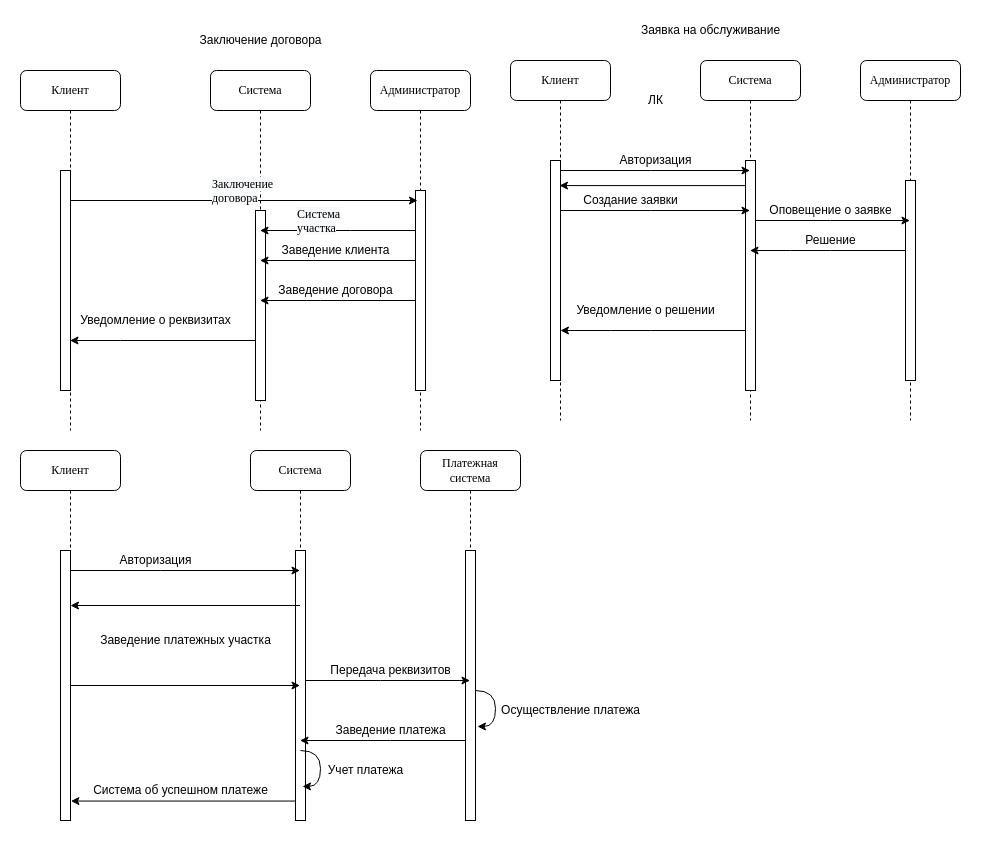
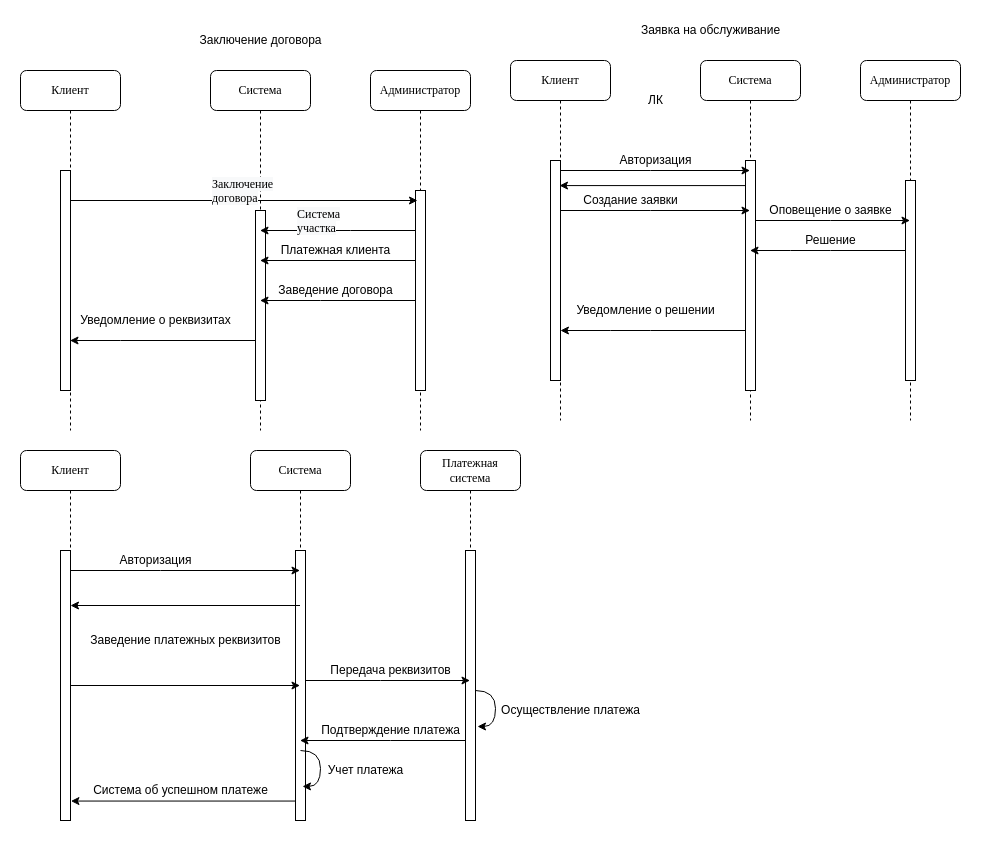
  <mxCell id="0" />
  <mxCell id="1" parent="0" />
  <mxCell id="2" value="Система" style="shape=umlLifeline;perimeter=lifelinePerimeter;whiteSpace=wrap;html=1;container=1;collapsible=0;recursiveResize=0;outlineConnect=0;rounded=1;shadow=0;comic=0;labelBackgroundColor=none;strokeWidth=1;fontFamily=Verdana;fontSize=12;align=center;" parent="1" vertex="1"><mxGeometry x="210" y="70" width="100" height="360" as="geometry" /></mxCell>
  <mxCell id="3" value="" style="html=1;points=[];perimeter=orthogonalPerimeter;rounded=0;shadow=0;comic=0;labelBackgroundColor=none;strokeWidth=1;fontFamily=Verdana;fontSize=12;align=center;" parent="2" vertex="1"><mxGeometry x="45" y="140" width="10" height="190" as="geometry" /></mxCell>
  <mxCell id="4" value="Администратор" style="shape=umlLifeline;perimeter=lifelinePerimeter;whiteSpace=wrap;html=1;container=1;collapsible=0;recursiveResize=0;outlineConnect=0;rounded=1;shadow=0;comic=0;labelBackgroundColor=none;strokeWidth=1;fontFamily=Verdana;fontSize=12;align=center;" parent="1" vertex="1"><mxGeometry x="370" y="70" width="100" height="360" as="geometry" /></mxCell>
  <mxCell id="5" value="" style="html=1;points=[];perimeter=orthogonalPerimeter;rounded=0;shadow=0;comic=0;labelBackgroundColor=none;strokeWidth=1;fontFamily=Verdana;fontSize=12;align=center;" parent="4" vertex="1"><mxGeometry x="45" y="120" width="10" height="200" as="geometry" /></mxCell>
  <mxCell id="6" value="Клиент" style="shape=umlLifeline;perimeter=lifelinePerimeter;whiteSpace=wrap;html=1;container=1;collapsible=0;recursiveResize=0;outlineConnect=0;rounded=1;shadow=0;comic=0;labelBackgroundColor=none;strokeWidth=1;fontFamily=Verdana;fontSize=12;align=center;" parent="1" vertex="1"><mxGeometry x="20" y="70" width="100" height="360" as="geometry" /></mxCell>
  <mxCell id="7" value="" style="html=1;points=[];perimeter=orthogonalPerimeter;rounded=0;shadow=0;comic=0;labelBackgroundColor=none;strokeWidth=1;fontFamily=Verdana;fontSize=12;align=center;" parent="6" vertex="1"><mxGeometry x="40" y="100" width="10" height="220" as="geometry" /></mxCell>
  <mxCell id="8" value="" style="edgeStyle=none;rounded=0;orthogonalLoop=1;jettySize=auto;html=1;entryX=0.2;entryY=0.05;entryDx=0;entryDy=0;entryPerimeter=0;" parent="1" source="7" target="5" edge="1"><mxGeometry relative="1" as="geometry" /></mxCell>
  <mxCell id="9" value="&lt;span style=&quot;color: rgb(0 , 0 , 0) ; font-family: &amp;#34;verdana&amp;#34; ; font-size: 12px ; font-style: normal ; font-weight: normal ; letter-spacing: normal ; text-align: center ; text-indent: 0px ; text-transform: none ; word-spacing: 0px ; background-color: rgb(248 , 249 , 250) ; text-decoration: none ; display: inline ; float: none&quot;&gt;Заключение договора&lt;/span&gt;" style="text;whiteSpace=wrap;html=1;" parent="1" vertex="1"><mxGeometry x="210" y="170" width="80" height="30" as="geometry" /></mxCell>
  <mxCell id="10" style="edgeStyle=none;rounded=0;orthogonalLoop=1;jettySize=auto;html=1;" parent="1" source="5" target="2" edge="1"><mxGeometry relative="1" as="geometry"><Array as="points"><mxPoint x="350" y="230" /></Array></mxGeometry></mxCell>
  <mxCell id="11" value="&lt;span style=&quot;color: rgb(0 , 0 , 0) ; font-family: &amp;#34;verdana&amp;#34; ; font-size: 12px ; font-style: normal ; font-weight: normal ; letter-spacing: normal ; text-align: center ; text-indent: 0px ; text-transform: none ; word-spacing: 0px ; background-color: rgb(248 , 249 , 250) ; text-decoration: none ; display: inline ; float: none&quot;&gt;Система участка&lt;/span&gt;" style="text;whiteSpace=wrap;html=1;" parent="1" vertex="1"><mxGeometry x="295" y="200" width="80" height="30" as="geometry" /></mxCell>
  <mxCell id="12" style="edgeStyle=none;rounded=0;orthogonalLoop=1;jettySize=auto;html=1;" parent="1" edge="1"><mxGeometry relative="1" as="geometry"><mxPoint x="415" y="260" as="sourcePoint" /><mxPoint x="259.5" y="260" as="targetPoint" /></mxGeometry></mxCell>
- <mxCell id="13" value="Заведение клиента" style="text;html=1;align=center;verticalAlign=middle;resizable=0;points=[];autosize=1;" parent="1" vertex="1"><mxGeometry x="270" y="240" width="130" height="20" as="geometry" /></mxCell>
+ <mxCell id="13" value="Платежная клиента" style="text;html=1;align=center;verticalAlign=middle;resizable=0;points=[];autosize=1;" parent="1" vertex="1"><mxGeometry x="270" y="240" width="130" height="20" as="geometry" /></mxCell>
  <mxCell id="14" style="edgeStyle=none;rounded=0;orthogonalLoop=1;jettySize=auto;html=1;" parent="1" source="5" target="2" edge="1"><mxGeometry relative="1" as="geometry"><Array as="points"><mxPoint x="320" y="300" /></Array></mxGeometry></mxCell>
  <mxCell id="15" value="Заведение договора" style="text;html=1;align=center;verticalAlign=middle;resizable=0;points=[];autosize=1;" parent="1" vertex="1"><mxGeometry x="270" y="280" width="130" height="20" as="geometry" /></mxCell>
  <mxCell id="16" style="edgeStyle=none;rounded=0;orthogonalLoop=1;jettySize=auto;html=1;" parent="1" source="3" target="6" edge="1"><mxGeometry relative="1" as="geometry"><Array as="points"><mxPoint x="120" y="340" /></Array></mxGeometry></mxCell>
  <mxCell id="17" value="Уведомление о реквизитах" style="text;html=1;align=center;verticalAlign=middle;resizable=0;points=[];autosize=1;" parent="1" vertex="1"><mxGeometry x="70" y="310" width="170" height="20" as="geometry" /></mxCell>
  <mxCell id="18" value="Система" style="shape=umlLifeline;perimeter=lifelinePerimeter;whiteSpace=wrap;html=1;container=1;collapsible=0;recursiveResize=0;outlineConnect=0;rounded=1;shadow=0;comic=0;labelBackgroundColor=none;strokeWidth=1;fontFamily=Verdana;fontSize=12;align=center;" parent="1" vertex="1"><mxGeometry x="250" y="450" width="100" height="370" as="geometry" /></mxCell>
  <mxCell id="19" value="" style="html=1;points=[];perimeter=orthogonalPerimeter;rounded=0;shadow=0;comic=0;labelBackgroundColor=none;strokeWidth=1;fontFamily=Verdana;fontSize=12;align=center;" parent="18" vertex="1"><mxGeometry x="45" y="100" width="10" height="270" as="geometry" /></mxCell>
  <mxCell id="20" value="Клиент" style="shape=umlLifeline;perimeter=lifelinePerimeter;whiteSpace=wrap;html=1;container=1;collapsible=0;recursiveResize=0;outlineConnect=0;rounded=1;shadow=0;comic=0;labelBackgroundColor=none;strokeWidth=1;fontFamily=Verdana;fontSize=12;align=center;" parent="1" vertex="1"><mxGeometry x="20" y="450" width="100" height="370" as="geometry" /></mxCell>
  <mxCell id="21" value="" style="html=1;points=[];perimeter=orthogonalPerimeter;rounded=0;shadow=0;comic=0;labelBackgroundColor=none;strokeWidth=1;fontFamily=Verdana;fontSize=12;align=center;" parent="20" vertex="1"><mxGeometry x="40" y="100" width="10" height="270" as="geometry" /></mxCell>
  <mxCell id="22" value="Заключение договора" style="text;html=1;align=center;verticalAlign=middle;resizable=0;points=[];autosize=1;" parent="1" vertex="1"><mxGeometry x="190" y="30" width="140" height="20" as="geometry" /></mxCell>
  <mxCell id="23" style="edgeStyle=none;rounded=0;orthogonalLoop=1;jettySize=auto;html=1;" parent="1" source="21" target="18" edge="1"><mxGeometry relative="1" as="geometry"><Array as="points"><mxPoint x="160" y="570" /></Array></mxGeometry></mxCell>
  <mxCell id="24" value="Авторизация" style="text;html=1;align=center;verticalAlign=middle;resizable=0;points=[];autosize=1;" parent="1" vertex="1"><mxGeometry x="110" y="550" width="90" height="20" as="geometry" /></mxCell>
  <mxCell id="25" style="edgeStyle=none;rounded=0;orthogonalLoop=1;jettySize=auto;html=1;" parent="1" source="18" edge="1"><mxGeometry relative="1" as="geometry"><mxPoint x="255.5" y="605" as="sourcePoint" /><mxPoint x="70" y="605" as="targetPoint" /></mxGeometry></mxCell>
  <mxCell id="26" style="edgeStyle=none;rounded=0;orthogonalLoop=1;jettySize=auto;html=1;" parent="1" source="21" target="18" edge="1"><mxGeometry relative="1" as="geometry" /></mxCell>
- <mxCell id="27" value="Заведение платежных участка" style="text;html=1;align=center;verticalAlign=middle;resizable=0;points=[];autosize=1;" parent="1" vertex="1"><mxGeometry x="80" y="630" width="210" height="20" as="geometry" /></mxCell>
+ <mxCell id="27" value="Заведение платежных реквизитов" style="text;html=1;align=center;verticalAlign=middle;resizable=0;points=[];autosize=1;" parent="1" vertex="1"><mxGeometry x="80" y="630" width="210" height="20" as="geometry" /></mxCell>
  <mxCell id="28" value="Платежная система" style="shape=umlLifeline;perimeter=lifelinePerimeter;whiteSpace=wrap;html=1;container=1;collapsible=0;recursiveResize=0;outlineConnect=0;rounded=1;shadow=0;comic=0;labelBackgroundColor=none;strokeWidth=1;fontFamily=Verdana;fontSize=12;align=center;" parent="1" vertex="1"><mxGeometry x="420" y="450" width="100" height="370" as="geometry" /></mxCell>
  <mxCell id="29" value="" style="html=1;points=[];perimeter=orthogonalPerimeter;rounded=0;shadow=0;comic=0;labelBackgroundColor=none;strokeWidth=1;fontFamily=Verdana;fontSize=12;align=center;" parent="28" vertex="1"><mxGeometry x="45" y="100" width="10" height="270" as="geometry" /></mxCell>
  <mxCell id="30" style="edgeStyle=orthogonalEdgeStyle;curved=1;rounded=0;orthogonalLoop=1;jettySize=auto;html=1;" parent="28" source="29" edge="1"><mxGeometry relative="1" as="geometry"><mxPoint x="57" y="276" as="targetPoint" /><Array as="points"><mxPoint x="75" y="240" /><mxPoint x="75" y="276" /></Array></mxGeometry></mxCell>
  <mxCell id="31" style="edgeStyle=none;rounded=0;orthogonalLoop=1;jettySize=auto;html=1;" parent="1" source="19" target="28" edge="1"><mxGeometry relative="1" as="geometry"><Array as="points"><mxPoint x="380" y="680" /></Array></mxGeometry></mxCell>
  <mxCell id="32" value="Передача реквизитов" style="text;html=1;align=center;verticalAlign=middle;resizable=0;points=[];autosize=1;" parent="1" vertex="1"><mxGeometry x="320" y="660" width="140" height="20" as="geometry" /></mxCell>
  <mxCell id="33" value="Осуществление платежа" style="text;html=1;align=center;verticalAlign=middle;resizable=0;points=[];autosize=1;" parent="1" vertex="1"><mxGeometry x="490" y="700" width="160" height="20" as="geometry" /></mxCell>
  <mxCell id="34" style="rounded=0;orthogonalLoop=1;jettySize=auto;html=1;" parent="1" source="29" target="18" edge="1"><mxGeometry relative="1" as="geometry"><Array as="points"><mxPoint x="390" y="740" /></Array></mxGeometry></mxCell>
- <mxCell id="35" value="Заведение платежа" style="text;html=1;align=center;verticalAlign=middle;resizable=0;points=[];autosize=1;" parent="1" vertex="1"><mxGeometry x="310" y="720" width="160" height="20" as="geometry" /></mxCell>
+ <mxCell id="35" value="Подтверждение платежа" style="text;html=1;align=center;verticalAlign=middle;resizable=0;points=[];autosize=1;" parent="1" vertex="1"><mxGeometry x="310" y="720" width="160" height="20" as="geometry" /></mxCell>
  <mxCell id="36" style="edgeStyle=orthogonalEdgeStyle;curved=1;rounded=0;orthogonalLoop=1;jettySize=auto;html=1;entryX=1.2;entryY=0.765;entryDx=0;entryDy=0;entryPerimeter=0;" parent="1" edge="1"><mxGeometry relative="1" as="geometry"><mxPoint x="302" y="785.92" as="targetPoint" /><mxPoint x="300" y="749.999" as="sourcePoint" /><Array as="points"><mxPoint x="320" y="749.97" /><mxPoint x="320" y="785.97" /></Array></mxGeometry></mxCell>
  <mxCell id="37" value="Учет платежа" style="text;html=1;align=center;verticalAlign=middle;resizable=0;points=[];autosize=1;" parent="1" vertex="1"><mxGeometry x="320" y="760" width="90" height="20" as="geometry" /></mxCell>
  <mxCell id="38" style="edgeStyle=none;rounded=0;orthogonalLoop=1;jettySize=auto;html=1;entryX=1.043;entryY=0.928;entryDx=0;entryDy=0;entryPerimeter=0;" parent="1" source="19" target="21" edge="1"><mxGeometry relative="1" as="geometry" /></mxCell>
  <mxCell id="39" value="Система об успешном платеже" style="text;html=1;align=center;verticalAlign=middle;resizable=0;points=[];autosize=1;" parent="1" vertex="1"><mxGeometry x="70" y="780" width="220" height="20" as="geometry" /></mxCell>
  <mxCell id="40" value="Система" style="shape=umlLifeline;perimeter=lifelinePerimeter;whiteSpace=wrap;html=1;container=1;collapsible=0;recursiveResize=0;outlineConnect=0;rounded=1;shadow=0;comic=0;labelBackgroundColor=none;strokeWidth=1;fontFamily=Verdana;fontSize=12;align=center;" parent="1" vertex="1"><mxGeometry x="700" y="60" width="100" height="360" as="geometry" /></mxCell>
  <mxCell id="41" value="" style="html=1;points=[];perimeter=orthogonalPerimeter;rounded=0;shadow=0;comic=0;labelBackgroundColor=none;strokeWidth=1;fontFamily=Verdana;fontSize=12;align=center;" parent="40" vertex="1"><mxGeometry x="45" y="100" width="10" height="230" as="geometry" /></mxCell>
  <mxCell id="42" value="Администратор" style="shape=umlLifeline;perimeter=lifelinePerimeter;whiteSpace=wrap;html=1;container=1;collapsible=0;recursiveResize=0;outlineConnect=0;rounded=1;shadow=0;comic=0;labelBackgroundColor=none;strokeWidth=1;fontFamily=Verdana;fontSize=12;align=center;" parent="1" vertex="1"><mxGeometry x="860" y="60" width="100" height="360" as="geometry" /></mxCell>
  <mxCell id="43" value="" style="html=1;points=[];perimeter=orthogonalPerimeter;rounded=0;shadow=0;comic=0;labelBackgroundColor=none;strokeWidth=1;fontFamily=Verdana;fontSize=12;align=center;" parent="42" vertex="1"><mxGeometry x="45" y="120" width="10" height="200" as="geometry" /></mxCell>
  <mxCell id="44" value="" style="html=1;points=[];perimeter=orthogonalPerimeter;rounded=0;shadow=0;comic=0;labelBackgroundColor=none;strokeWidth=1;fontFamily=Verdana;fontSize=12;align=center;" parent="1" vertex="1"><mxGeometry x="550" y="160" width="10" height="220" as="geometry" /></mxCell>
  <mxCell id="45" style="edgeStyle=none;rounded=0;orthogonalLoop=1;jettySize=auto;html=1;" parent="1" source="41" edge="1"><mxGeometry relative="1" as="geometry"><mxPoint x="559.929" y="330" as="targetPoint" /><Array as="points"><mxPoint x="650" y="330" /><mxPoint x="610" y="330" /></Array></mxGeometry></mxCell>
  <mxCell id="46" value="Уведомление о решении" style="text;html=1;align=center;verticalAlign=middle;resizable=0;points=[];autosize=1;" parent="1" vertex="1"><mxGeometry x="565" y="300" width="160" height="20" as="geometry" /></mxCell>
  <mxCell id="47" value="Заявка на обслуживание" style="text;html=1;align=center;verticalAlign=middle;resizable=0;points=[];autosize=1;" parent="1" vertex="1"><mxGeometry x="630" y="20" width="160" height="20" as="geometry" /></mxCell>
  <mxCell id="48" value="Клиент" style="shape=umlLifeline;perimeter=lifelinePerimeter;whiteSpace=wrap;html=1;container=1;collapsible=0;recursiveResize=0;outlineConnect=0;rounded=1;shadow=0;comic=0;labelBackgroundColor=none;strokeWidth=1;fontFamily=Verdana;fontSize=12;align=center;" parent="1" vertex="1"><mxGeometry x="510" y="60" width="100" height="360" as="geometry" /></mxCell>
  <mxCell id="49" value="" style="html=1;points=[];perimeter=orthogonalPerimeter;rounded=0;shadow=0;comic=0;labelBackgroundColor=none;strokeWidth=1;fontFamily=Verdana;fontSize=12;align=center;" parent="48" vertex="1"><mxGeometry x="40" y="100" width="10" height="220" as="geometry" /></mxCell>
  <mxCell id="50" style="edgeStyle=none;rounded=0;orthogonalLoop=1;jettySize=auto;html=1;" parent="1" source="49" target="40" edge="1"><mxGeometry relative="1" as="geometry"><Array as="points"><mxPoint x="650" y="170" /></Array></mxGeometry></mxCell>
  <mxCell id="51" value="Авторизация" style="text;html=1;align=center;verticalAlign=middle;resizable=0;points=[];autosize=1;" parent="1" vertex="1"><mxGeometry x="610" y="150" width="90" height="20" as="geometry" /></mxCell>
  <mxCell id="52" style="edgeStyle=none;rounded=0;orthogonalLoop=1;jettySize=auto;html=1;entryX=0.9;entryY=0.114;entryDx=0;entryDy=0;entryPerimeter=0;" parent="1" source="41" target="49" edge="1"><mxGeometry relative="1" as="geometry" /></mxCell>
  <mxCell id="53" value="ЛК" style="text;html=1;align=center;verticalAlign=middle;resizable=0;points=[];autosize=1;" parent="1" vertex="1"><mxGeometry x="640" y="90" width="30" height="20" as="geometry" /></mxCell>
  <mxCell id="54" style="edgeStyle=none;rounded=0;orthogonalLoop=1;jettySize=auto;html=1;" parent="1" source="49" target="40" edge="1"><mxGeometry relative="1" as="geometry"><Array as="points"><mxPoint x="650" y="210" /></Array></mxGeometry></mxCell>
  <mxCell id="55" value="Создание заявки" style="text;html=1;align=center;verticalAlign=middle;resizable=0;points=[];autosize=1;" parent="1" vertex="1"><mxGeometry x="575" y="190" width="110" height="20" as="geometry" /></mxCell>
  <mxCell id="56" style="edgeStyle=none;rounded=0;orthogonalLoop=1;jettySize=auto;html=1;" parent="1" source="41" target="42" edge="1"><mxGeometry relative="1" as="geometry"><mxPoint x="810" y="240" as="targetPoint" /><Array as="points"><mxPoint x="830" y="220" /></Array></mxGeometry></mxCell>
  <mxCell id="57" value="Оповещение о заявке" style="text;html=1;align=center;verticalAlign=middle;resizable=0;points=[];autosize=1;" parent="1" vertex="1"><mxGeometry x="760" y="200" width="140" height="20" as="geometry" /></mxCell>
  <mxCell id="58" style="edgeStyle=none;rounded=0;orthogonalLoop=1;jettySize=auto;html=1;" parent="1" source="43" target="40" edge="1"><mxGeometry relative="1" as="geometry"><Array as="points"><mxPoint x="830" y="250" /><mxPoint x="790" y="250" /></Array></mxGeometry></mxCell>
  <mxCell id="59" value="Решение" style="text;html=1;align=center;verticalAlign=middle;resizable=0;points=[];autosize=1;" parent="1" vertex="1"><mxGeometry x="795" y="230" width="70" height="20" as="geometry" /></mxCell>
